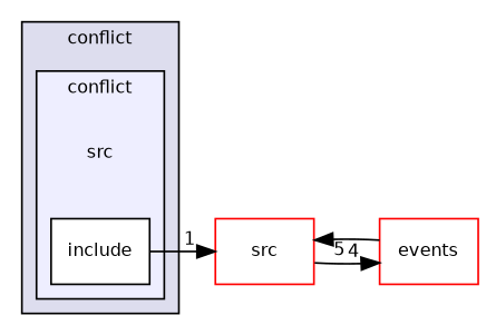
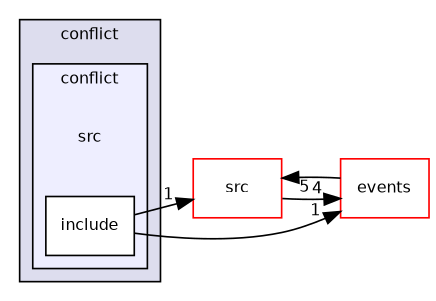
  digraph {
    compound=true
    rankdir=LR
    node [fontname=Helvetica fontsize=10 shape=box color=red fillcolor=white style=filled]
    edge [headlabel=1 labeldistance=1.5 labelfontname=Helvetica labelfontsize=10]
    n1 [label=src shape=plaintext color="" fillcolor="" style=""]
    n2 [color=black label=include]
    n3 [label=src]
    n4 [label=events]
    subgraph cluster_1 {
      bgcolor="#ddddee"
      fontname=Helvetica
      fontsize=10
      label=conflict
      pencolor=black
      subgraph cluster_2 {
        bgcolor="#eeeeff"
        fontname=Helvetica
        fontsize=10
        pencolor=black
        n1
        n2
      }
    }
    n2 -> n3
+   n2 -> n4
    n3 -> n4 [headlabel=4]
    n4 -> n3 [headlabel=5]
  }
